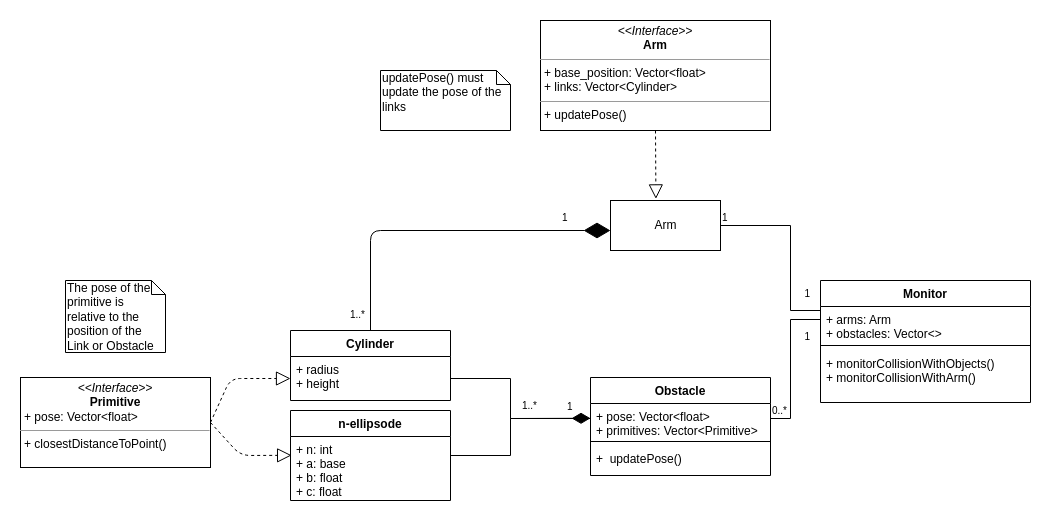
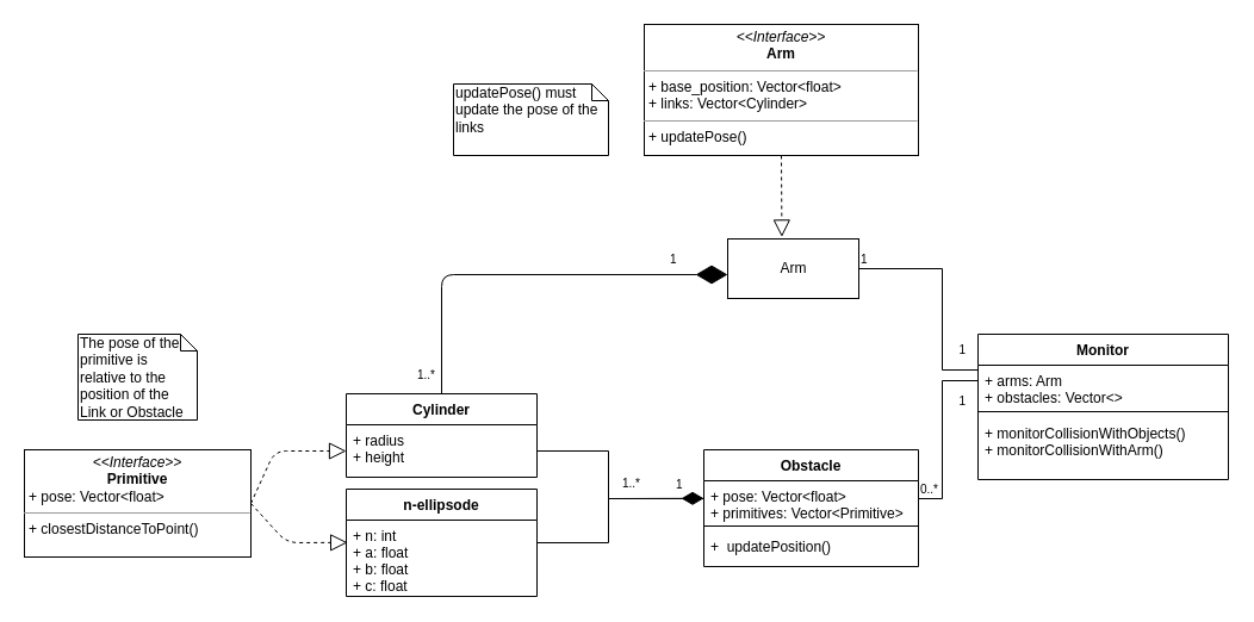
  <mxCell id="0" style=";html=1;" />
  <mxCell id="1" style=";html=1;" parent="0" />
  <mxCell id="2" value="" style="endArrow=none;endFill=0;html=1;edgeStyle=orthogonalEdgeStyle;align=left;verticalAlign=top;entryX=0;entryY=0.154;entryDx=0;entryDy=0;entryPerimeter=0;rounded=0;exitX=1;exitY=0.5;exitDx=0;exitDy=0;" parent="1" source="27" target="18" edge="1"><mxGeometry x="-1" relative="1" as="geometry"><mxPoint x="762" y="200" as="sourcePoint" /><mxPoint x="850" y="313" as="targetPoint" /><Array as="points"><mxPoint x="790" y="225" /><mxPoint x="790" y="310" /><mxPoint x="820" y="310" /></Array></mxGeometry></mxCell>
  <mxCell id="3" value="1" style="resizable=0;html=1;align=left;verticalAlign=bottom;labelBackgroundColor=#ffffff;fontSize=10;" parent="2" connectable="0" vertex="1"><mxGeometry x="-1" relative="1" as="geometry" /></mxCell>
  <mxCell id="4" value="" style="endArrow=none;html=1;edgeStyle=orthogonalEdgeStyle;exitX=1;exitY=0.5;exitDx=0;exitDy=0;entryX=0;entryY=0.5;entryDx=0;entryDy=0;rounded=0;" parent="1" source="32" target="18" edge="1"><mxGeometry relative="1" as="geometry"><mxPoint x="860" y="440" as="sourcePoint" /><mxPoint x="1020" y="440" as="targetPoint" /><Array as="points"><mxPoint x="790" y="418" /><mxPoint x="790" y="319" /></Array></mxGeometry></mxCell>
  <mxCell id="5" value="0..*" style="resizable=0;html=1;align=left;verticalAlign=bottom;labelBackgroundColor=#ffffff;fontSize=10;" parent="4" connectable="0" vertex="1"><mxGeometry x="-1" relative="1" as="geometry"><mxPoint y="-2" as="offset" /></mxGeometry></mxCell>
  <mxCell id="6" value="1" style="resizable=0;html=1;align=right;verticalAlign=bottom;labelBackgroundColor=#ffffff;fontSize=10;" parent="4" connectable="0" vertex="1"><mxGeometry x="1" relative="1" as="geometry"><mxPoint x="-10" y="21" as="offset" /></mxGeometry></mxCell>
  <mxCell id="7" value="1" style="resizable=0;html=1;align=right;verticalAlign=bottom;labelBackgroundColor=#ffffff;fontSize=10;" parent="1" connectable="0" vertex="1"><mxGeometry x="820" y="280" as="geometry"><mxPoint x="-10" y="21" as="offset" /></mxGeometry></mxCell>
  <mxCell id="8" value="" style="endArrow=block;dashed=1;endFill=0;endSize=12;html=1;exitX=1;exitY=0.5;exitDx=0;exitDy=0;entryX=0;entryY=0.5;entryDx=0;entryDy=0;" parent="1" source="13" target="16" edge="1"><mxGeometry width="160" relative="1" as="geometry"><mxPoint x="205" y="337" as="sourcePoint" /><mxPoint x="340" y="419" as="targetPoint" /><Array as="points"><mxPoint x="230" y="378" /></Array></mxGeometry></mxCell>
  <mxCell id="9" value="1..*" style="resizable=0;html=1;align=left;verticalAlign=bottom;labelBackgroundColor=#ffffff;fontSize=10;direction=south;" parent="1" connectable="0" vertex="1"><mxGeometry x="520" y="413" as="geometry" /></mxCell>
  <mxCell id="10" value="1" style="resizable=0;html=1;align=left;verticalAlign=bottom;labelBackgroundColor=#ffffff;fontSize=10;" parent="1" connectable="0" vertex="1"><mxGeometry x="560" y="420" as="geometry"><mxPoint x="5" y="-6" as="offset" /></mxGeometry></mxCell>
  <mxCell id="11" value="1..*" style="resizable=0;html=1;align=left;verticalAlign=bottom;labelBackgroundColor=#ffffff;fontSize=10;" parent="1" connectable="0" vertex="1"><mxGeometry x="340" y="310" as="geometry"><mxPoint x="8" y="12" as="offset" /></mxGeometry></mxCell>
  <mxCell id="12" value="1" style="resizable=0;html=1;align=left;verticalAlign=bottom;labelBackgroundColor=#ffffff;fontSize=10;" parent="1" connectable="0" vertex="1"><mxGeometry x="560" y="225" as="geometry" /></mxCell>
  <mxCell id="13" value="&lt;p style=&quot;margin: 0px ; margin-top: 4px ; text-align: center&quot;&gt;&lt;i&gt;&amp;lt;&amp;lt;Interface&amp;gt;&amp;gt;&lt;/i&gt;&lt;br&gt;&lt;b&gt;Primitive&lt;/b&gt;&lt;/p&gt;&lt;p style=&quot;margin: 0px ; margin-left: 4px&quot;&gt;+ pose: Vector&amp;lt;float&amp;gt;&lt;/p&gt;&lt;hr size=&quot;1&quot;&gt;&lt;p style=&quot;margin: 0px ; margin-left: 4px&quot;&gt;+ closestDistanceToPoint()&lt;/p&gt;" style="verticalAlign=top;align=left;overflow=fill;fontSize=12;fontFamily=Helvetica;html=1;" parent="1" vertex="1"><mxGeometry x="20" y="377" width="190" height="90" as="geometry" /></mxCell>
  <mxCell id="14" value="" style="endArrow=block;dashed=1;endFill=0;endSize=12;html=1;exitX=1;exitY=0.5;exitDx=0;exitDy=0;entryX=0.007;entryY=0.294;entryDx=0;entryDy=0;entryPerimeter=0;" parent="1" source="13" target="25" edge="1"><mxGeometry width="160" relative="1" as="geometry"><mxPoint x="170" y="438.5" as="sourcePoint" /><mxPoint x="290" y="455" as="targetPoint" /><Array as="points"><mxPoint x="240" y="455" /></Array></mxGeometry></mxCell>
  <mxCell id="15" value="Cylinder" style="swimlane;fontStyle=1;align=center;verticalAlign=top;childLayout=stackLayout;horizontal=1;startSize=26;horizontalStack=0;resizeParent=1;resizeParentMax=0;resizeLast=0;collapsible=1;marginBottom=0;" parent="1" vertex="1"><mxGeometry x="290" y="330" width="160" height="70" as="geometry" /></mxCell>
  <mxCell id="16" value="+ radius&#10;+ height" style="text;strokeColor=none;fillColor=none;align=left;verticalAlign=top;spacingLeft=4;spacingRight=4;overflow=hidden;rotatable=0;points=[[0,0.5],[1,0.5]];portConstraint=eastwest;" parent="15" vertex="1"><mxGeometry y="26" width="160" height="44" as="geometry" /></mxCell>
  <mxCell id="17" value="Monitor" style="swimlane;fontStyle=1;align=center;verticalAlign=top;childLayout=stackLayout;horizontal=1;startSize=26;horizontalStack=0;resizeParent=1;resizeParentMax=0;resizeLast=0;collapsible=1;marginBottom=0;" parent="1" vertex="1"><mxGeometry x="820" y="280" width="210" height="122" as="geometry"><mxRectangle x="560" y="370" width="60" height="26" as="alternateBounds" /></mxGeometry></mxCell>
  <mxCell id="18" value="+ arms: Arm&#10;+ obstacles: Vector&lt;&gt;" style="text;strokeColor=none;fillColor=none;align=left;verticalAlign=top;spacingLeft=4;spacingRight=4;overflow=hidden;rotatable=0;points=[[0,0.5],[1,0.5]];portConstraint=eastwest;" parent="17" vertex="1"><mxGeometry y="26" width="210" height="34" as="geometry" /></mxCell>
  <mxCell id="19" value="" style="line;strokeWidth=1;fillColor=none;align=left;verticalAlign=middle;spacingTop=-1;spacingLeft=3;spacingRight=3;rotatable=0;labelPosition=right;points=[];portConstraint=eastwest;" parent="17" vertex="1"><mxGeometry y="60" width="210" height="10" as="geometry" /></mxCell>
  <mxCell id="20" value="+ monitorCollisionWithObjects()&#10;+ monitorCollisionWithArm()" style="text;strokeColor=none;fillColor=none;align=left;verticalAlign=top;spacingLeft=4;spacingRight=4;overflow=hidden;rotatable=0;points=[[0,0.5],[1,0.5]];portConstraint=eastwest;" parent="17" vertex="1"><mxGeometry y="70" width="210" height="52" as="geometry" /></mxCell>
  <mxCell id="21" value="The pose of the primitive is relative to the position of the Link or Obstacle" style="shape=note;whiteSpace=wrap;html=1;size=14;verticalAlign=top;align=left;spacingTop=-6;" parent="1" vertex="1"><mxGeometry x="65" y="280" width="100" height="72" as="geometry" /></mxCell>
  <mxCell id="22" value="" style="endArrow=diamondThin;endFill=1;endSize=16;html=1;exitX=1;exitY=0.5;exitDx=0;exitDy=0;rounded=0;entryX=0;entryY=0.435;entryDx=0;entryDy=0;entryPerimeter=0;" parent="1" source="16" target="32" edge="1"><mxGeometry width="160" relative="1" as="geometry"><mxPoint x="480" y="370" as="sourcePoint" /><mxPoint x="560" y="440" as="targetPoint" /><Array as="points"><mxPoint x="510" y="378" /><mxPoint x="510" y="418" /></Array></mxGeometry></mxCell>
  <mxCell id="23" value="" style="endArrow=none;html=1;edgeStyle=orthogonalEdgeStyle;exitX=1;exitY=0.5;exitDx=0;exitDy=0;rounded=0;" parent="1" edge="1"><mxGeometry relative="1" as="geometry"><mxPoint x="450" y="455" as="sourcePoint" /><mxPoint x="590" y="420" as="targetPoint" /><Array as="points"><mxPoint x="510" y="455" /><mxPoint x="510" y="418" /></Array></mxGeometry></mxCell>
  <mxCell id="24" value="n-ellipsode" style="swimlane;fontStyle=1;align=center;verticalAlign=top;childLayout=stackLayout;horizontal=1;startSize=26;horizontalStack=0;resizeParent=1;resizeParentMax=0;resizeLast=0;collapsible=1;marginBottom=0;" parent="1" vertex="1"><mxGeometry x="290" y="410" width="160" height="90" as="geometry" /></mxCell>
- <mxCell id="25" value="+ n: int&#10;+ a: base&#10;+ b: float&#10;+ c: float" style="text;strokeColor=none;fillColor=none;align=left;verticalAlign=top;spacingLeft=4;spacingRight=4;overflow=hidden;rotatable=0;points=[[0,0.5],[1,0.5]];portConstraint=eastwest;" parent="24" vertex="1"><mxGeometry y="26" width="160" height="64" as="geometry" /></mxCell>
+ <mxCell id="25" value="+ n: int&#10;+ a: float&#10;+ b: float&#10;+ c: float" style="text;strokeColor=none;fillColor=none;align=left;verticalAlign=top;spacingLeft=4;spacingRight=4;overflow=hidden;rotatable=0;points=[[0,0.5],[1,0.5]];portConstraint=eastwest;" parent="24" vertex="1"><mxGeometry y="26" width="160" height="64" as="geometry" /></mxCell>
  <mxCell id="26" value="&lt;p style=&quot;margin: 4px 0px 0px ; text-align: center&quot;&gt;&lt;i&gt;&amp;lt;&amp;lt;Interface&amp;gt;&amp;gt;&lt;/i&gt;&lt;br&gt;&lt;b&gt;Arm&lt;/b&gt;&lt;/p&gt;&lt;hr size=&quot;1&quot;&gt;&lt;p style=&quot;margin: 0px 0px 0px 4px&quot;&gt;+ base_position: Vector&amp;lt;float&amp;gt;&lt;br style=&quot;padding: 0px ; margin: 0px&quot;&gt;+ links: Vector&amp;lt;Cylinder&amp;gt;&lt;br&gt;&lt;/p&gt;&lt;hr size=&quot;1&quot;&gt;&lt;p style=&quot;margin: 0px 0px 0px 4px&quot;&gt;+ updatePose()&lt;br&gt;&lt;/p&gt;" style="verticalAlign=top;align=left;overflow=fill;fontSize=12;fontFamily=Helvetica;html=1;" parent="1" vertex="1"><mxGeometry x="540" y="20" width="230" height="110" as="geometry" /></mxCell>
  <mxCell id="27" value="Arm" style="html=1;" parent="1" vertex="1"><mxGeometry x="610" y="200" width="110" height="50" as="geometry" /></mxCell>
  <mxCell id="28" value="" style="endArrow=block;dashed=1;endFill=0;endSize=12;html=1;exitX=0.5;exitY=1;exitDx=0;exitDy=0;entryX=0.413;entryY=-0.032;entryDx=0;entryDy=0;entryPerimeter=0;" parent="1" source="26" target="27" edge="1"><mxGeometry width="160" relative="1" as="geometry"><mxPoint x="570" y="140" as="sourcePoint" /><mxPoint x="730" y="140" as="targetPoint" /></mxGeometry></mxCell>
  <mxCell id="29" value="updatePose() must update the pose of the links" style="shape=note;whiteSpace=wrap;html=1;size=14;verticalAlign=top;align=left;spacingTop=-6;" parent="1" vertex="1"><mxGeometry x="380" y="70" width="130" height="60" as="geometry" /></mxCell>
  <mxCell id="30" value="" style="endArrow=diamondThin;endFill=1;endSize=24;html=1;exitX=0.5;exitY=0;exitDx=0;exitDy=0;" parent="1" edge="1" source="15"><mxGeometry width="160" relative="1" as="geometry"><mxPoint x="450" y="230" as="sourcePoint" /><mxPoint x="610" y="230" as="targetPoint" /><Array as="points"><mxPoint x="370" y="230" /></Array></mxGeometry></mxCell>
  <mxCell id="31" value="Obstacle" style="swimlane;fontStyle=1;align=center;verticalAlign=top;childLayout=stackLayout;horizontal=1;startSize=26;horizontalStack=0;resizeParent=1;resizeParentMax=0;resizeLast=0;collapsible=1;marginBottom=0;" parent="1" vertex="1"><mxGeometry x="590" y="377" width="180" height="98" as="geometry"><mxRectangle x="760" y="590" width="80" height="26" as="alternateBounds" /></mxGeometry></mxCell>
  <mxCell id="32" value="+ pose: Vector&lt;float&gt;&#10;+ primitives: Vector&lt;Primitive&gt;" style="text;strokeColor=none;fillColor=none;align=left;verticalAlign=top;spacingLeft=4;spacingRight=4;overflow=hidden;rotatable=0;points=[[0,0.5],[1,0.5]];portConstraint=eastwest;" parent="31" vertex="1"><mxGeometry y="26" width="180" height="34" as="geometry" /></mxCell>
  <mxCell id="33" value="" style="line;strokeWidth=1;fillColor=none;align=left;verticalAlign=middle;spacingTop=-1;spacingLeft=3;spacingRight=3;rotatable=0;labelPosition=right;points=[];portConstraint=eastwest;" parent="31" vertex="1"><mxGeometry y="60" width="180" height="8" as="geometry" /></mxCell>
- <mxCell id="34" value="+  updatePose()" style="text;strokeColor=none;fillColor=none;align=left;verticalAlign=top;spacingLeft=4;spacingRight=4;overflow=hidden;rotatable=0;points=[[0,0.5],[1,0.5]];portConstraint=eastwest;" parent="31" vertex="1"><mxGeometry y="68" width="180" height="30" as="geometry" /></mxCell>
+ <mxCell id="34" value="+  updatePosition()" style="text;strokeColor=none;fillColor=none;align=left;verticalAlign=top;spacingLeft=4;spacingRight=4;overflow=hidden;rotatable=0;points=[[0,0.5],[1,0.5]];portConstraint=eastwest;" parent="31" vertex="1"><mxGeometry y="68" width="180" height="30" as="geometry" /></mxCell>
